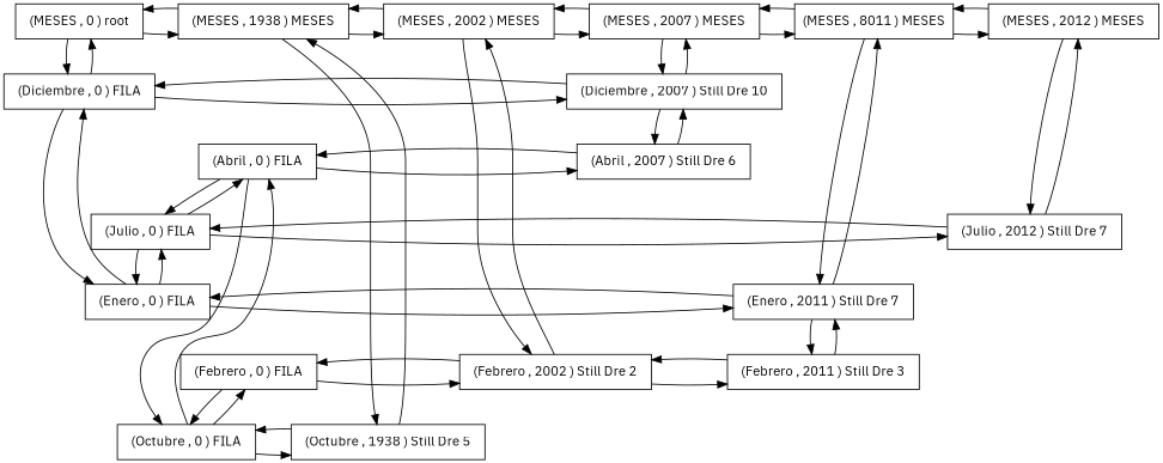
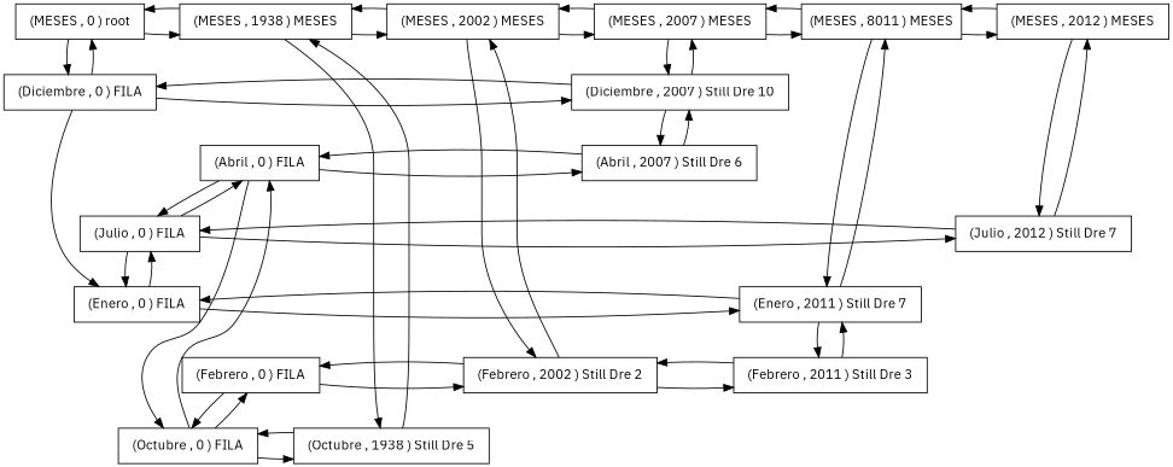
  digraph {
    fontname="IBM Plex Sans"
    nodesep=0.5
    rankdir=TB
    node [fontname="IBM Plex Sans" shape=rectangle]
    edge [fontname="IBM Plex Sans"]
    n1 [height=0.5 label="  (MESES , 0 ) root  " width=0.5]
    n2 [height=0.5 label="  (MESES , 1938 ) MESES  " width=0.5]
    n3 [height=0.5 label="  (MESES , 2002 ) MESES  " width=0.5]
    n4 [height=0.5 label="  (MESES , 2007 ) MESES  " width=0.5]
    n5 [height=0.5 label="(MESES , 8011 ) MESES" width=0.5]
    n6 [height=0.5 label="  (MESES , 2012 ) MESES  " width=0.5]
    n7 [height=0.5 label="  (Diciembre , 0 ) FILA  " width=0.5]
    n8 [height=0.5 label="  (Diciembre , 2007 ) Still Dre 10  " width=0.5]
    n9 [height=0.5 label="  (Enero , 0 ) FILA  " width=0.5]
    n10 [height=0.5 label="  (Enero , 2011 ) Still Dre 7  " width=0.5]
    n11 [height=0.5 label="  (Julio , 0 ) FILA  " width=0.5]
    n12 [height=0.5 label="  (Julio , 2012 ) Still Dre 7  " width=0.5]
    n13 [height=0.5 label="  (Abril , 0 ) FILA  " width=0.5]
    n14 [height=0.5 label="  (Abril , 2007 ) Still Dre 6  " width=0.5]
    n15 [height=0.5 label="  (Octubre , 0 ) FILA  " width=0.5]
    n16 [height=0.5 label="  (Octubre , 1938 ) Still Dre 5  " width=0.5]
    n17 [height=0.5 label="  (Febrero , 0 ) FILA  " width=0.5]
    n18 [height=0.5 label="  (Febrero , 2002 ) Still Dre 2  " width=0.5]
    n19 [height=0.5 label="  (Febrero , 2011 ) Still Dre 3  " width=0.5]
    subgraph sub_1 {
      rank=same
      n1
      n2
      n3
      n4
      n5
      n6
    }
    subgraph sub_2 {
      rank=same
      n7
      n8
    }
    subgraph sub_3 {
      rank=same
      n9
      n10
    }
    subgraph sub_4 {
      rank=same
      n11
      n12
    }
    subgraph sub_5 {
      rank=same
      n13
      n14
    }
    subgraph sub_6 {
      rank=same
      n15
      n16
    }
    subgraph sub_7 {
      rank=same
      n17
      n18
      n19
    }
    n1 -> n2
    n1 -> n7
    n2 -> n1
    n2 -> n3
    n2 -> n16
    n3 -> n2
    n3 -> n4
    n3 -> n18
    n4 -> n3
    n4 -> n5
    n4 -> n8
    n5 -> n4
    n5 -> n6
    n5 -> n10
    n6 -> n5
    n6 -> n12
    n7 -> n1
    n7 -> n8
    n7 -> n9
    n8 -> n4
    n8 -> n7
    n8 -> n14
-   n9 -> n7
    n9 -> n10
    n9 -> n11
    n10 -> n5
    n10 -> n9
    n10 -> n19
    n11 -> n9
    n11 -> n12
    n11 -> n13
    n12 -> n6
    n12 -> n11
    n13 -> n11
    n13 -> n14
    n13 -> n15
    n14 -> n8
    n14 -> n13
    n15 -> n13
    n15 -> n16
    n15 -> n17
    n16 -> n2
    n16 -> n15
    n17 -> n15
    n17 -> n18 [constraint=false]
    n18 -> n3
    n18 -> n17 [constraint=false]
    n18 -> n19 [constraint=false]
    n19 -> n10
    n19 -> n18 [constraint=false]
  }
